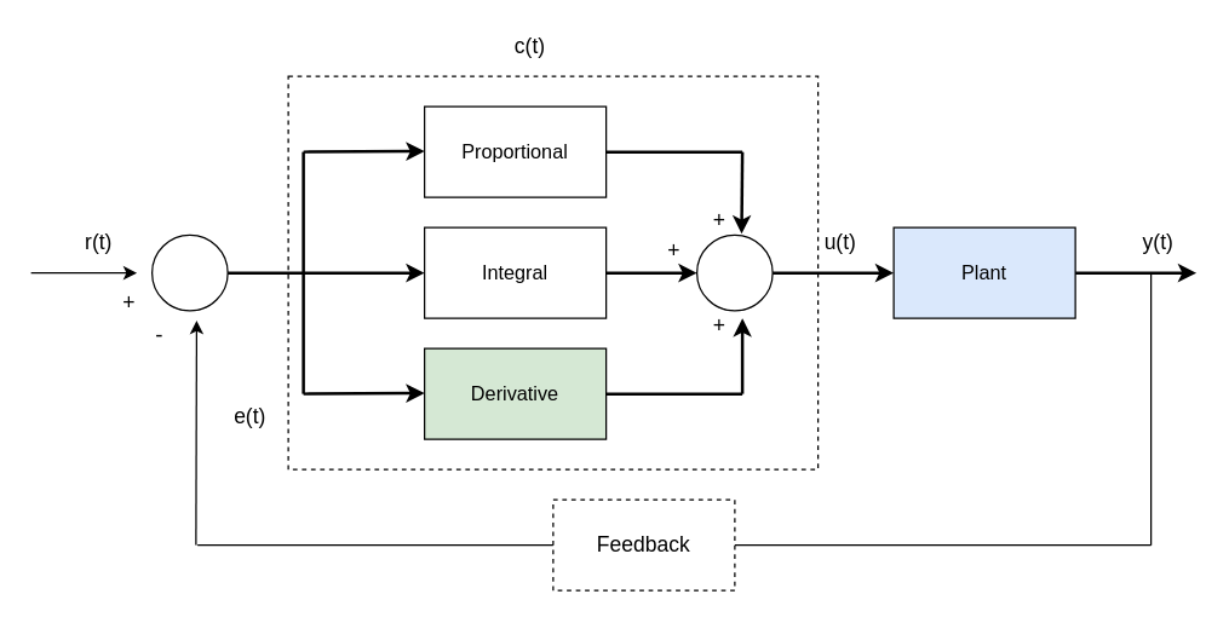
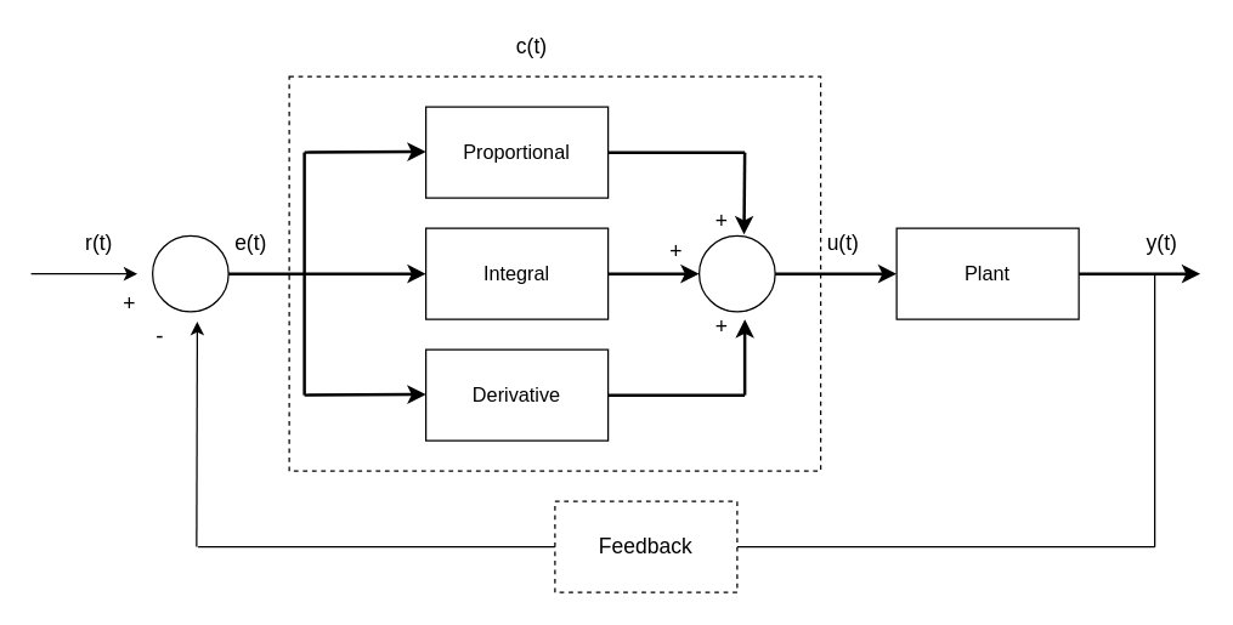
  <mxCell id="0" />
  <mxCell id="1" parent="0" />
  <mxCell id="2" value="" style="rounded=0;whiteSpace=wrap;html=1;dashed=1;" vertex="1" parent="1"><mxGeometry x="190" y="50" width="350" height="260" as="geometry" /></mxCell>
  <mxCell id="3" value="" style="endArrow=classic;html=1;" edge="1" parent="1"><mxGeometry width="50" height="50" relative="1" as="geometry"><mxPoint x="20" y="180" as="sourcePoint" /><mxPoint x="90" y="180" as="targetPoint" /></mxGeometry></mxCell>
  <mxCell id="4" value="" style="ellipse;whiteSpace=wrap;html=1;aspect=fixed;" vertex="1" parent="1"><mxGeometry x="100" y="155" width="50" height="50" as="geometry" /></mxCell>
  <mxCell id="5" value="&lt;font style=&quot;font-size: 14px&quot;&gt;+&lt;/font&gt;" style="text;html=1;strokeColor=none;fillColor=none;align=center;verticalAlign=middle;whiteSpace=wrap;rounded=0;" vertex="1" parent="1"><mxGeometry x="70" y="190" width="30" height="20" as="geometry" /></mxCell>
  <mxCell id="6" value="&lt;font style=&quot;font-size: 15px&quot;&gt;-&lt;/font&gt;" style="text;html=1;strokeColor=none;fillColor=none;align=center;verticalAlign=middle;whiteSpace=wrap;rounded=0;" vertex="1" parent="1"><mxGeometry x="90" y="210" width="30" height="20" as="geometry" /></mxCell>
  <mxCell id="7" value="" style="endArrow=classic;html=1;exitX=1;exitY=0.5;exitDx=0;exitDy=0;strokeWidth=2;" edge="1" parent="1" source="4"><mxGeometry width="50" height="50" relative="1" as="geometry"><mxPoint x="200" y="180" as="sourcePoint" /><mxPoint x="280" y="180" as="targetPoint" /></mxGeometry></mxCell>
  <mxCell id="8" value="" style="edgeStyle=orthogonalEdgeStyle;rounded=0;jumpSize=6;orthogonalLoop=1;jettySize=auto;html=1;strokeWidth=2;" edge="1" parent="1" source="9" target="17"><mxGeometry relative="1" as="geometry" /></mxCell>
  <mxCell id="9" value="&lt;font style=&quot;font-size: 13px&quot;&gt;Integral&lt;/font&gt;" style="rounded=0;whiteSpace=wrap;html=1;" vertex="1" parent="1"><mxGeometry x="280" y="150" width="120" height="60" as="geometry" /></mxCell>
  <mxCell id="10" value="&lt;font style=&quot;font-size: 13px&quot;&gt;Proportional&lt;/font&gt;" style="rounded=0;whiteSpace=wrap;html=1;" vertex="1" parent="1"><mxGeometry x="280" y="70" width="120" height="60" as="geometry" /></mxCell>
- <mxCell id="11" value="&lt;font style=&quot;font-size: 13px&quot;&gt;Derivative&lt;/font&gt;" style="rounded=0;whiteSpace=wrap;html=1;fillColor=#d5e8d4;" vertex="1" parent="1"><mxGeometry x="280" y="230" width="120" height="60" as="geometry" /></mxCell>
+ <mxCell id="11" value="&lt;font style=&quot;font-size: 13px&quot;&gt;Derivative&lt;/font&gt;" style="rounded=0;whiteSpace=wrap;html=1;" vertex="1" parent="1"><mxGeometry x="280" y="230" width="120" height="60" as="geometry" /></mxCell>
  <mxCell id="12" value="" style="endArrow=classic;html=1;strokeWidth=2;entryX=-0.05;entryY=0.5;entryDx=0;entryDy=0;entryPerimeter=0;" edge="1" parent="1"><mxGeometry width="50" height="50" relative="1" as="geometry"><mxPoint x="200" y="100" as="sourcePoint" /><mxPoint x="280" y="99.5" as="targetPoint" /></mxGeometry></mxCell>
  <mxCell id="13" value="" style="endArrow=classic;html=1;strokeWidth=2;entryX=-0.05;entryY=0.5;entryDx=0;entryDy=0;entryPerimeter=0;" edge="1" parent="1"><mxGeometry width="50" height="50" relative="1" as="geometry"><mxPoint x="200" y="260" as="sourcePoint" /><mxPoint x="280" y="259.5" as="targetPoint" /></mxGeometry></mxCell>
  <mxCell id="14" value="" style="endArrow=none;html=1;strokeWidth=2;" edge="1" parent="1"><mxGeometry width="50" height="50" relative="1" as="geometry"><mxPoint x="200" y="260" as="sourcePoint" /><mxPoint x="200" y="100" as="targetPoint" /></mxGeometry></mxCell>
  <mxCell id="15" value="" style="endArrow=classic;html=1;strokeWidth=2;" edge="1" parent="1"><mxGeometry width="50" height="50" relative="1" as="geometry"><mxPoint x="490" y="260" as="sourcePoint" /><mxPoint x="490" y="210" as="targetPoint" /></mxGeometry></mxCell>
  <mxCell id="16" value="" style="endArrow=none;html=1;strokeWidth=2;exitX=1;exitY=0.5;exitDx=0;exitDy=0;jumpSize=6;" edge="1" parent="1" source="11"><mxGeometry width="50" height="50" relative="1" as="geometry"><mxPoint x="320" y="230" as="sourcePoint" /><mxPoint x="490" y="260" as="targetPoint" /></mxGeometry></mxCell>
  <mxCell id="17" value="" style="ellipse;whiteSpace=wrap;html=1;aspect=fixed;" vertex="1" parent="1"><mxGeometry x="460" y="155" width="50" height="50" as="geometry" /></mxCell>
  <mxCell id="18" value="" style="endArrow=classic;html=1;strokeWidth=2;entryX=0.59;entryY=-0.016;entryDx=0;entryDy=0;entryPerimeter=0;" edge="1" parent="1" target="17"><mxGeometry width="50" height="50" relative="1" as="geometry"><mxPoint x="490" y="100" as="sourcePoint" /><mxPoint x="430" y="100" as="targetPoint" /></mxGeometry></mxCell>
  <mxCell id="19" value="" style="endArrow=none;html=1;strokeWidth=2;exitX=1;exitY=0.5;exitDx=0;exitDy=0;" edge="1" parent="1" source="10"><mxGeometry width="50" height="50" relative="1" as="geometry"><mxPoint x="440" y="160" as="sourcePoint" /><mxPoint x="490" y="100" as="targetPoint" /></mxGeometry></mxCell>
  <mxCell id="20" value="&lt;font style=&quot;font-size: 14px&quot;&gt;+&lt;/font&gt;" style="text;html=1;strokeColor=none;fillColor=none;align=center;verticalAlign=middle;whiteSpace=wrap;rounded=0;" vertex="1" parent="1"><mxGeometry x="460" y="135" width="30" height="20" as="geometry" /></mxCell>
  <mxCell id="21" value="&lt;font style=&quot;font-size: 14px&quot;&gt;+&lt;/font&gt;" style="text;html=1;strokeColor=none;fillColor=none;align=center;verticalAlign=middle;whiteSpace=wrap;rounded=0;" vertex="1" parent="1"><mxGeometry x="430" y="155" width="30" height="20" as="geometry" /></mxCell>
  <mxCell id="22" value="&lt;font style=&quot;font-size: 14px&quot;&gt;+&lt;/font&gt;" style="text;html=1;strokeColor=none;fillColor=none;align=center;verticalAlign=middle;whiteSpace=wrap;rounded=0;" vertex="1" parent="1"><mxGeometry x="460" y="205" width="30" height="20" as="geometry" /></mxCell>
  <mxCell id="23" value="" style="endArrow=classic;html=1;strokeWidth=2;entryX=0;entryY=0.5;entryDx=0;entryDy=0;" edge="1" parent="1" target="24"><mxGeometry width="50" height="50" relative="1" as="geometry"><mxPoint x="510" y="180" as="sourcePoint" /><mxPoint x="580" y="180" as="targetPoint" /></mxGeometry></mxCell>
- <mxCell id="24" value="&lt;font style=&quot;font-size: 13px&quot;&gt;Plant&lt;/font&gt;" style="rounded=0;whiteSpace=wrap;html=1;fillColor=#dae8fc;" vertex="1" parent="1"><mxGeometry x="590" y="150" width="120" height="60" as="geometry" /></mxCell>
+ <mxCell id="24" value="&lt;font style=&quot;font-size: 13px&quot;&gt;Plant&lt;/font&gt;" style="rounded=0;whiteSpace=wrap;html=1;" vertex="1" parent="1"><mxGeometry x="590" y="150" width="120" height="60" as="geometry" /></mxCell>
  <mxCell id="25" value="" style="endArrow=classic;html=1;strokeWidth=2;" edge="1" parent="1"><mxGeometry width="50" height="50" relative="1" as="geometry"><mxPoint x="710" y="180" as="sourcePoint" /><mxPoint x="790" y="180" as="targetPoint" /></mxGeometry></mxCell>
  <mxCell id="26" value="" style="endArrow=none;html=1;strokeWidth=1;" edge="1" parent="1"><mxGeometry width="50" height="50" relative="1" as="geometry"><mxPoint x="760" y="360" as="sourcePoint" /><mxPoint x="760" y="180" as="targetPoint" /></mxGeometry></mxCell>
  <mxCell id="27" value="" style="endArrow=none;html=1;strokeWidth=1;" edge="1" parent="1" source="33"><mxGeometry width="50" height="50" relative="1" as="geometry"><mxPoint x="130" y="360" as="sourcePoint" /><mxPoint x="760" y="360" as="targetPoint" /></mxGeometry></mxCell>
  <mxCell id="28" value="" style="endArrow=classic;html=1;strokeWidth=1;entryX=0.589;entryY=1.131;entryDx=0;entryDy=0;entryPerimeter=0;" edge="1" parent="1" target="4"><mxGeometry width="50" height="50" relative="1" as="geometry"><mxPoint x="129" y="360" as="sourcePoint" /><mxPoint x="300" y="170" as="targetPoint" /></mxGeometry></mxCell>
  <mxCell id="29" value="&lt;font style=&quot;font-size: 14px&quot;&gt;r(t)&lt;/font&gt;" style="text;html=1;strokeColor=none;fillColor=none;align=center;verticalAlign=middle;whiteSpace=wrap;rounded=0;" vertex="1" parent="1"><mxGeometry x="50" y="150" width="30" height="20" as="geometry" /></mxCell>
  <mxCell id="30" value="&lt;font style=&quot;font-size: 14px&quot;&gt;u(t)&lt;/font&gt;" style="text;html=1;strokeColor=none;fillColor=none;align=center;verticalAlign=middle;whiteSpace=wrap;rounded=0;" vertex="1" parent="1"><mxGeometry x="540" y="150" width="30" height="20" as="geometry" /></mxCell>
  <mxCell id="31" value="&lt;font style=&quot;font-size: 14px&quot;&gt;c(t)&lt;/font&gt;" style="text;html=1;strokeColor=none;fillColor=none;align=center;verticalAlign=middle;whiteSpace=wrap;rounded=0;" vertex="1" parent="1"><mxGeometry x="335" y="20" width="30" height="20" as="geometry" /></mxCell>
  <mxCell id="32" value="&lt;font style=&quot;font-size: 14px&quot;&gt;y(t)&lt;/font&gt;" style="text;html=1;strokeColor=none;fillColor=none;align=center;verticalAlign=middle;whiteSpace=wrap;rounded=0;" vertex="1" parent="1"><mxGeometry x="750" y="150" width="30" height="20" as="geometry" /></mxCell>
  <mxCell id="33" value="&lt;font style=&quot;font-size: 14px&quot;&gt;Feedback&lt;/font&gt;" style="rounded=0;whiteSpace=wrap;html=1;dashed=1;" vertex="1" parent="1"><mxGeometry x="365" y="330" width="120" height="60" as="geometry" /></mxCell>
  <mxCell id="34" value="" style="endArrow=none;html=1;strokeWidth=1;" edge="1" parent="1" target="33"><mxGeometry width="50" height="50" relative="1" as="geometry"><mxPoint x="130" y="360" as="sourcePoint" /><mxPoint x="760" y="360" as="targetPoint" /></mxGeometry></mxCell>
- <mxCell id="35" value="&lt;font style=&quot;font-size: 14px&quot;&gt;e(t)&lt;/font&gt;" style="text;html=1;strokeColor=none;fillColor=none;align=center;verticalAlign=middle;whiteSpace=wrap;rounded=0;" vertex="1" parent="1"><mxGeometry x="150" y="265" width="30" height="20" as="geometry" /></mxCell>
+ <mxCell id="35" value="&lt;font style=&quot;font-size: 14px&quot;&gt;e(t)&lt;/font&gt;" style="text;html=1;strokeColor=none;fillColor=none;align=center;verticalAlign=middle;whiteSpace=wrap;rounded=0;" vertex="1" parent="1"><mxGeometry x="150" y="150" width="30" height="20" as="geometry" /></mxCell>
